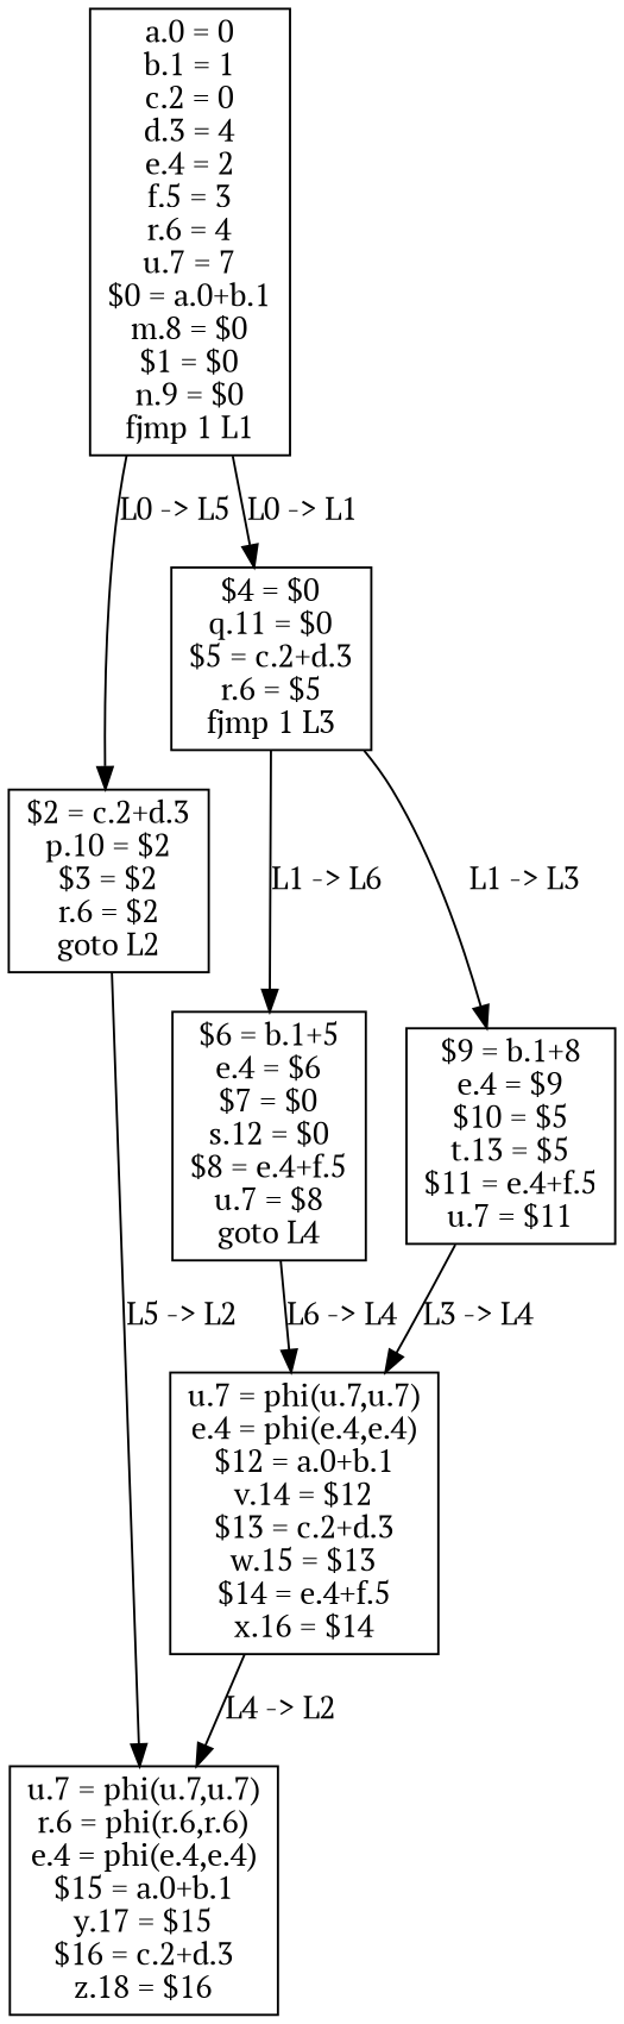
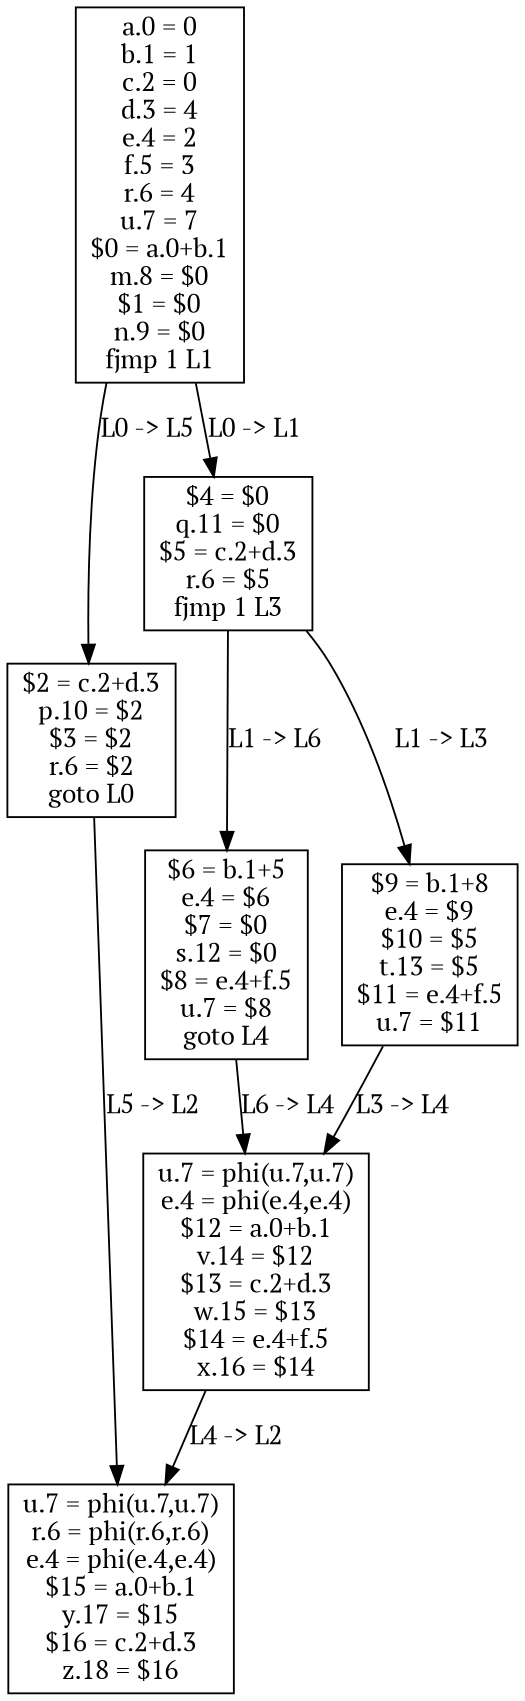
  digraph {
    fontname="PT Serif"
    node [shape=rectangle fontname="PT Serif"]
    edge [fontname="PT Serif"]
    n1 [label="a.0 = 0\nb.1 = 1\nc.2 = 0\nd.3 = 4\ne.4 = 2\nf.5 = 3\nr.6 = 4\nu.7 = 7\n$0 = a.0+b.1\nm.8 = $0\n$1 = $0\nn.9 = $0\nfjmp 1 L1"]
-   n2 [label="$2 = c.2+d.3\np.10 = $2\n$3 = $2\nr.6 = $2\ngoto L2"]
+   n2 [label="$2 = c.2+d.3\np.10 = $2\n$3 = $2\nr.6 = $2\ngoto L0"]
    n3 [label="$4 = $0\nq.11 = $0\n$5 = c.2+d.3\nr.6 = $5\nfjmp 1 L3"]
    n4 [label="u.7 = phi(u.7,u.7)\nr.6 = phi(r.6,r.6)\ne.4 = phi(e.4,e.4)\n$15 = a.0+b.1\ny.17 = $15\n$16 = c.2+d.3\nz.18 = $16"]
    n5 [label="$6 = b.1+5\ne.4 = $6\n$7 = $0\ns.12 = $0\n$8 = e.4+f.5\nu.7 = $8\ngoto L4"]
    n6 [label="$9 = b.1+8\ne.4 = $9\n$10 = $5\nt.13 = $5\n$11 = e.4+f.5\nu.7 = $11"]
    n7 [label="u.7 = phi(u.7,u.7)\ne.4 = phi(e.4,e.4)\n$12 = a.0+b.1\nv.14 = $12\n$13 = c.2+d.3\nw.15 = $13\n$14 = e.4+f.5\nx.16 = $14"]
    n1 -> n2 [label="L0 -> L5"]
    n1 -> n3 [label="L0 -> L1"]
    n2 -> n4 [label="L5 -> L2"]
    n3 -> n5 [label="L1 -> L6"]
    n3 -> n6 [label="L1 -> L3"]
    n5 -> n7 [label="L6 -> L4"]
    n6 -> n7 [label="L3 -> L4"]
    n7 -> n4 [label="L4 -> L2"]
  }
